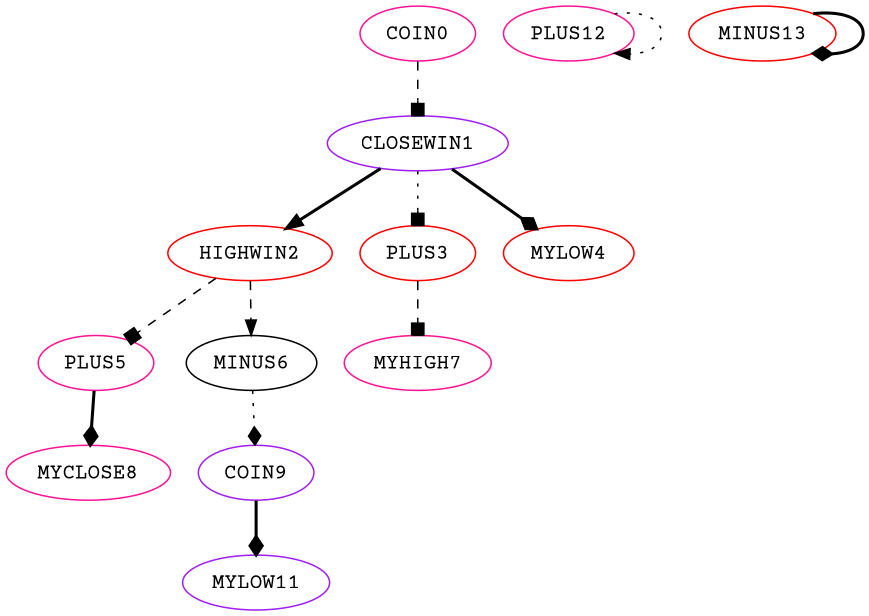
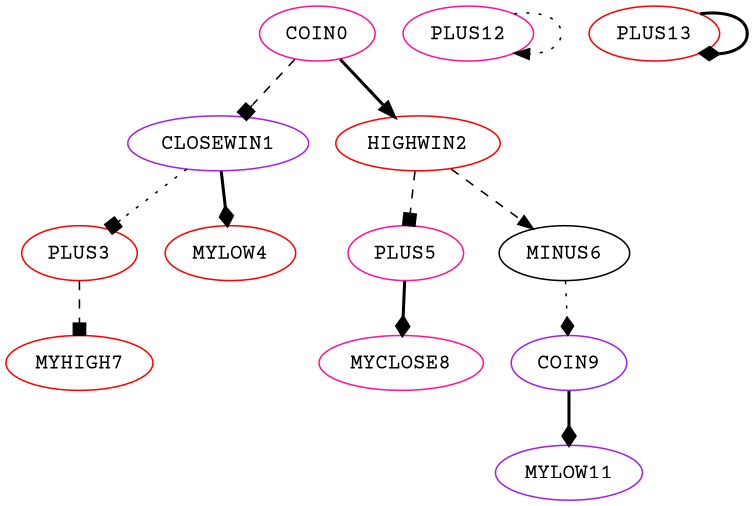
  digraph {
    fontname="Courier Prime"
    node [color=red fontname="Courier Prime"]
    edge [arrowhead=diamond fontname="Courier Prime" style=bold]
    COIN0 [color=deeppink]
    CLOSEWIN1 [color=purple]
    HIGHWIN2
    PLUS3
    MYLOW4
    PLUS5 [color=deeppink]
    MINUS6 [color=black]
-   MYHIGH7 [color=deeppink]
+   MYHIGH7
    MYCLOSE8 [color=deeppink]
    COIN9 [color=purple]
    MYLOW11 [color=purple]
    PLUS12 [color=deeppink]
-   PLUS13 [label=MINUS13]
+   PLUS13
    COIN0 -> CLOSEWIN1 [arrowhead=box style=dashed]
-   CLOSEWIN1 -> HIGHWIN2 [arrowhead=normal]
+   COIN0 -> HIGHWIN2 [arrowhead=normal]
    CLOSEWIN1 -> PLUS3 [arrowhead=box style=dotted]
    CLOSEWIN1 -> MYLOW4
    HIGHWIN2 -> PLUS5 [arrowhead=box style=dashed]
    HIGHWIN2 -> MINUS6 [arrowhead=normal style=dashed]
    PLUS3 -> MYHIGH7 [arrowhead=box style=dashed]
    PLUS5 -> MYCLOSE8
    MINUS6 -> COIN9 [style=dotted]
    COIN9 -> MYLOW11
    PLUS12 -> PLUS12 [arrowhead=normal style=dotted]
    PLUS13 -> PLUS13
  }
